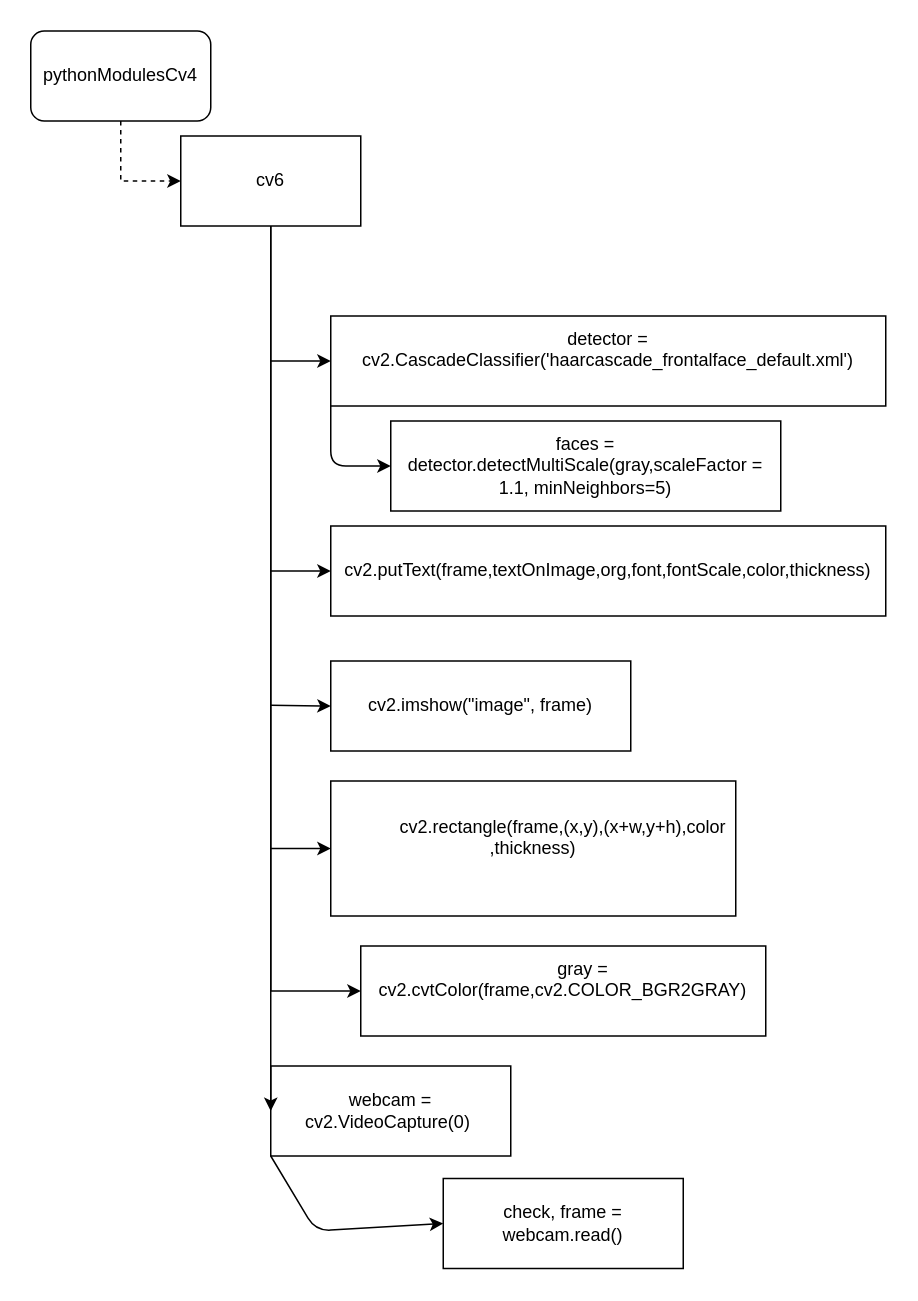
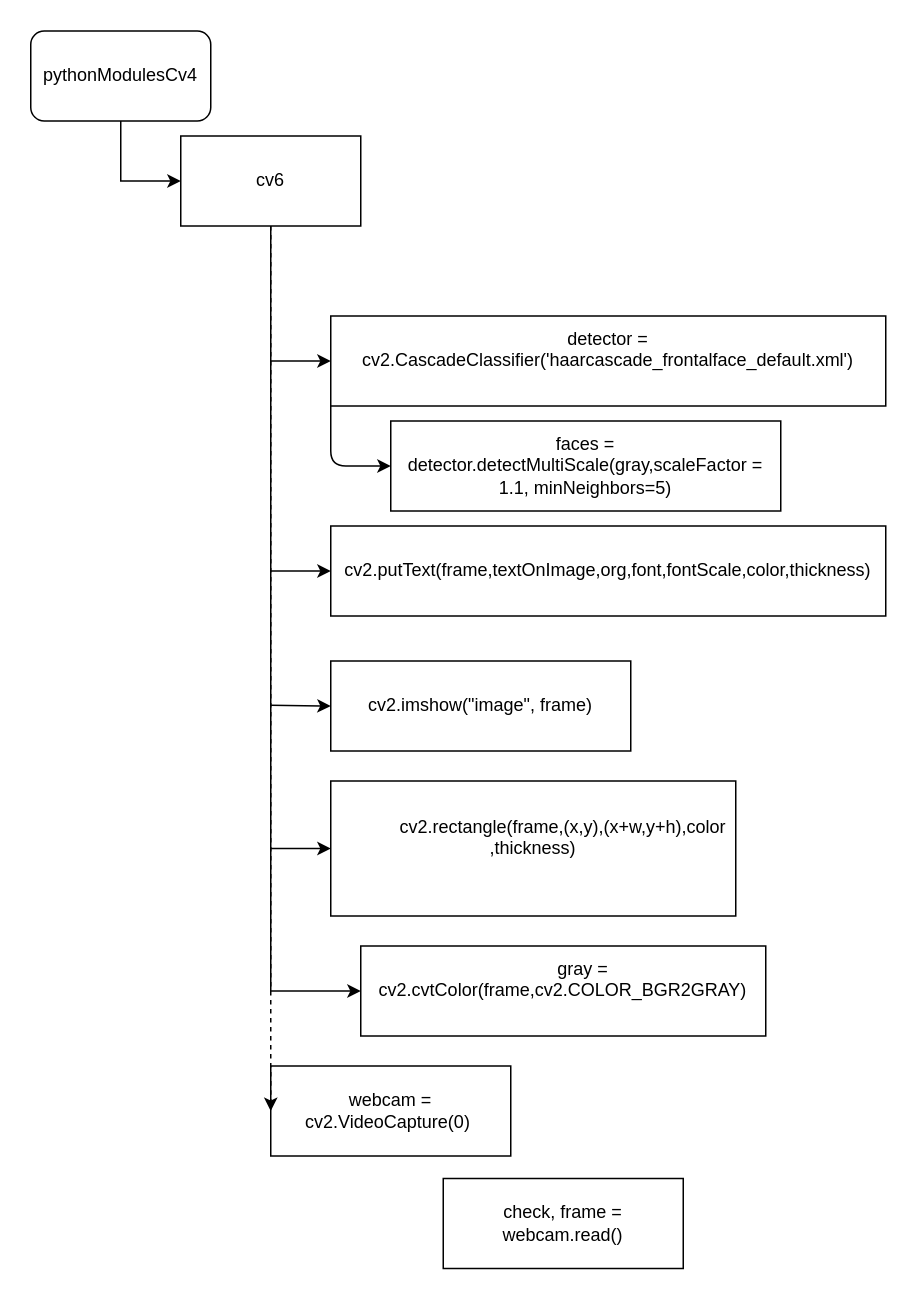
  <mxCell id="0" />
  <mxCell id="1" parent="0" />
- <mxCell id="2" style="edgeStyle=orthogonalEdgeStyle;rounded=0;orthogonalLoop=1;jettySize=auto;html=1;entryX=0;entryY=0.5;entryDx=0;entryDy=0;dashed=1;" edge="1" parent="1" source="3" target="4"><mxGeometry relative="1" as="geometry"><mxPoint x="80" y="180" as="targetPoint" /><Array as="points"><mxPoint x="80" y="120" /></Array></mxGeometry></mxCell>
+ <mxCell id="2" style="edgeStyle=orthogonalEdgeStyle;rounded=0;orthogonalLoop=1;jettySize=auto;html=1;entryX=0;entryY=0.5;entryDx=0;entryDy=0;" edge="1" parent="1" source="3" target="4"><mxGeometry relative="1" as="geometry"><mxPoint x="80" y="180" as="targetPoint" /><Array as="points"><mxPoint x="80" y="120" /></Array></mxGeometry></mxCell>
  <mxCell id="3" value="pythonModulesCv4" style="rounded=1;whiteSpace=wrap;html=1;" vertex="1" parent="1"><mxGeometry x="20" y="20" width="120" height="60" as="geometry" /></mxCell>
  <mxCell id="4" value="cv6" style="rounded=0;whiteSpace=wrap;html=1;" vertex="1" parent="1"><mxGeometry x="120" y="90" width="120" height="60" as="geometry" /></mxCell>
  <mxCell id="5" value="cv2.putText(frame,textOnImage,org,font,fontScale,color,thickness)" style="rounded=0;whiteSpace=wrap;html=1;" vertex="1" parent="1"><mxGeometry x="220" y="350" width="370" height="60" as="geometry" /></mxCell>
  <mxCell id="6" value="&lt;div&gt;detector = cv2.CascadeClassifier('haarcascade_frontalface_default.xml')&lt;/div&gt;&lt;div&gt;&lt;br&gt;&lt;/div&gt;" style="rounded=0;whiteSpace=wrap;html=1;" vertex="1" parent="1"><mxGeometry x="220" y="210" width="370" height="60" as="geometry" /></mxCell>
  <mxCell id="7" value="faces = detector.detectMultiScale(gray,scaleFactor = 1.1, minNeighbors=5)" style="rounded=0;whiteSpace=wrap;html=1;" vertex="1" parent="1"><mxGeometry x="260" y="280" width="260" height="60" as="geometry" /></mxCell>
  <mxCell id="8" value="cv2.imshow(&quot;image&quot;, frame)" style="rounded=0;whiteSpace=wrap;html=1;" vertex="1" parent="1"><mxGeometry x="220" y="440" width="200" height="60" as="geometry" /></mxCell>
  <mxCell id="9" value="&lt;div&gt;&amp;nbsp; &amp;nbsp; &amp;nbsp; &amp;nbsp; &amp;nbsp; &amp;nbsp; cv2.rectangle(frame,(x,y),(x+w,y+h),color ,thickness)&lt;/div&gt;&lt;div&gt;&lt;br&gt;&lt;/div&gt;" style="rounded=0;whiteSpace=wrap;html=1;" vertex="1" parent="1"><mxGeometry x="220" y="520" width="270" height="90" as="geometry" /></mxCell>
  <mxCell id="10" value="&lt;div&gt;&amp;nbsp; &amp;nbsp; &amp;nbsp; &amp;nbsp; gray = cv2.cvtColor(frame,cv2.COLOR_BGR2GRAY)&lt;/div&gt;&lt;div&gt;&lt;br&gt;&lt;/div&gt;" style="rounded=0;whiteSpace=wrap;html=1;" vertex="1" parent="1"><mxGeometry x="240" y="630" width="270" height="60" as="geometry" /></mxCell>
  <mxCell id="11" value="check, frame = webcam.read()" style="rounded=0;whiteSpace=wrap;html=1;" vertex="1" parent="1"><mxGeometry x="295" y="785" width="160" height="60" as="geometry" /></mxCell>
  <mxCell id="12" value="webcam = cv2.VideoCapture(0)&amp;nbsp;" style="rounded=0;whiteSpace=wrap;html=1;" vertex="1" parent="1"><mxGeometry x="180" y="710" width="160" height="60" as="geometry" /></mxCell>
  <mxCell id="13" value="" style="endArrow=none;html=1;entryX=0.5;entryY=1;entryDx=0;entryDy=0;" edge="1" parent="1" target="4"><mxGeometry width="50" height="50" relative="1" as="geometry"><mxPoint x="180" y="660" as="sourcePoint" /><mxPoint x="180" y="350" as="targetPoint" /></mxGeometry></mxCell>
  <mxCell id="14" value="" style="endArrow=classic;html=1;entryX=0;entryY=0.5;entryDx=0;entryDy=0;" edge="1" parent="1" target="5"><mxGeometry width="50" height="50" relative="1" as="geometry"><mxPoint x="180" y="380" as="sourcePoint" /><mxPoint x="210" y="250" as="targetPoint" /></mxGeometry></mxCell>
  <mxCell id="15" value="" style="endArrow=classic;html=1;entryX=0;entryY=0.5;entryDx=0;entryDy=0;exitX=0;exitY=1;exitDx=0;exitDy=0;" edge="1" parent="1" source="6" target="7"><mxGeometry width="50" height="50" relative="1" as="geometry"><mxPoint x="200" y="240" as="sourcePoint" /><mxPoint x="120" y="320" as="targetPoint" /><Array as="points"><mxPoint x="220" y="310" /></Array></mxGeometry></mxCell>
  <mxCell id="16" value="" style="endArrow=classic;html=1;entryX=0;entryY=0.5;entryDx=0;entryDy=0;" edge="1" parent="1" target="6"><mxGeometry width="50" height="50" relative="1" as="geometry"><mxPoint x="180" y="240" as="sourcePoint" /><mxPoint x="210" y="250" as="targetPoint" /></mxGeometry></mxCell>
  <mxCell id="17" value="" style="endArrow=classic;html=1;entryX=0;entryY=0.5;entryDx=0;entryDy=0;" edge="1" parent="1" target="8"><mxGeometry width="50" height="50" relative="1" as="geometry"><mxPoint x="180" y="469.5" as="sourcePoint" /><mxPoint x="220" y="469.5" as="targetPoint" /></mxGeometry></mxCell>
  <mxCell id="18" value="" style="endArrow=classic;html=1;entryX=0;entryY=0.5;entryDx=0;entryDy=0;" edge="1" parent="1" target="10"><mxGeometry width="50" height="50" relative="1" as="geometry"><mxPoint x="180" y="660" as="sourcePoint" /><mxPoint x="210" y="660" as="targetPoint" /></mxGeometry></mxCell>
  <mxCell id="19" value="" style="endArrow=classic;html=1;entryX=0;entryY=0.5;entryDx=0;entryDy=0;" edge="1" parent="1" target="9"><mxGeometry width="50" height="50" relative="1" as="geometry"><mxPoint x="180" y="565" as="sourcePoint" /><mxPoint x="200" y="570" as="targetPoint" /></mxGeometry></mxCell>
- <mxCell id="20" value="" style="endArrow=classic;html=1;entryX=0;entryY=0.5;entryDx=0;entryDy=0;exitX=0;exitY=1;exitDx=0;exitDy=0;" edge="1" parent="1" source="12" target="11"><mxGeometry width="50" height="50" relative="1" as="geometry"><mxPoint x="220" y="710" as="sourcePoint" /><mxPoint x="250" y="820" as="targetPoint" /><Array as="points"><mxPoint x="210" y="820" /></Array></mxGeometry></mxCell>
- <mxCell id="21" value="" style="endArrow=classic;html=1;entryX=0;entryY=0.5;entryDx=0;entryDy=0;exitX=0.5;exitY=1;exitDx=0;exitDy=0;" edge="1" parent="1" source="4" target="12"><mxGeometry width="50" height="50" relative="1" as="geometry"><mxPoint x="190" y="150" as="sourcePoint" /><mxPoint x="260" y="740" as="targetPoint" /><Array as="points"><mxPoint x="180" y="730" /><mxPoint x="180" y="740" /></Array></mxGeometry></mxCell>
+ <mxCell id="21" value="" style="endArrow=classic;html=1;entryX=0;entryY=0.5;entryDx=0;entryDy=0;exitX=0.5;exitY=1;exitDx=0;exitDy=0;dashed=1;" edge="1" parent="1" source="4" target="12"><mxGeometry width="50" height="50" relative="1" as="geometry"><mxPoint x="190" y="150" as="sourcePoint" /><mxPoint x="260" y="740" as="targetPoint" /><Array as="points"><mxPoint x="180" y="730" /><mxPoint x="180" y="740" /></Array></mxGeometry></mxCell>
